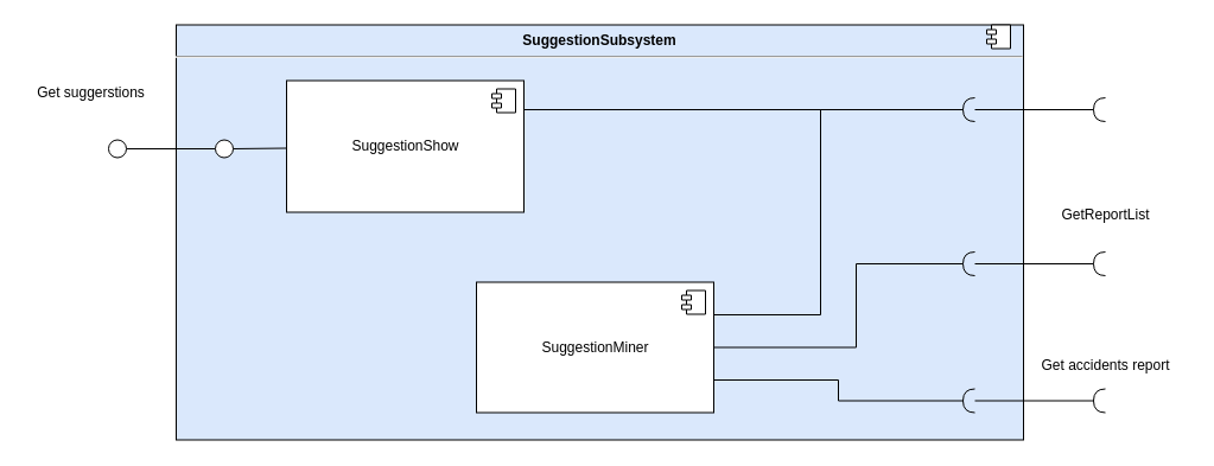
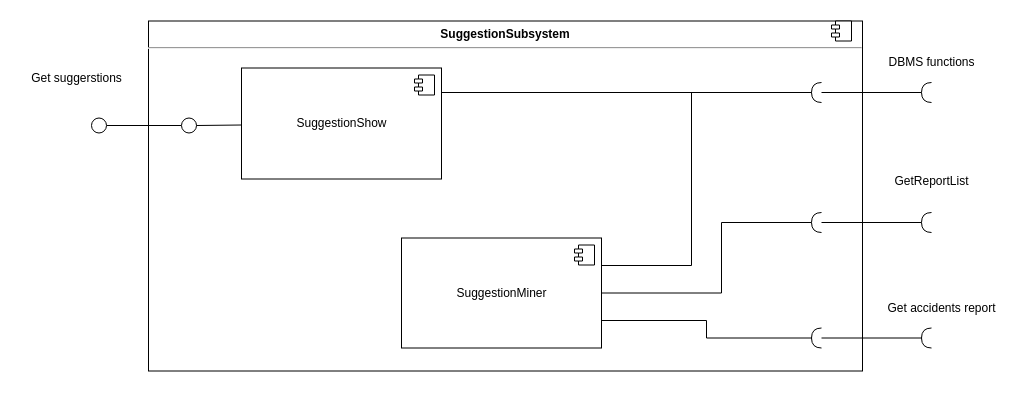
  <mxCell id="0" />
  <mxCell id="1" parent="0" />
- <mxCell id="2" value="&lt;p style=&quot;margin: 0px ; margin-top: 6px ; text-align: center&quot;&gt;&lt;b&gt;SuggestionSubsystem&lt;/b&gt;&lt;/p&gt;&lt;hr&gt;&lt;p style=&quot;margin: 0px ; margin-left: 8px&quot;&gt;&lt;br&gt;&lt;/p&gt;" style="align=left;overflow=fill;html=1;fillColor=#dae8fc;" parent="1" vertex="1"><mxGeometry x="148" y="20.5" width="714" height="350" as="geometry" /></mxCell>
+ <mxCell id="2" value="&lt;p style=&quot;margin: 0px ; margin-top: 6px ; text-align: center&quot;&gt;&lt;b&gt;SuggestionSubsystem&lt;/b&gt;&lt;/p&gt;&lt;hr&gt;&lt;p style=&quot;margin: 0px ; margin-left: 8px&quot;&gt;&lt;br&gt;&lt;/p&gt;" style="align=left;overflow=fill;html=1;" parent="1" vertex="1"><mxGeometry x="148" y="20.5" width="714" height="350" as="geometry" /></mxCell>
  <mxCell id="3" value="SuggestionShow" style="html=1;" parent="1" vertex="1"><mxGeometry x="241" y="67.5" width="200" height="111" as="geometry" /></mxCell>
  <mxCell id="4" value="" style="shape=component;jettyWidth=8;jettyHeight=4;" parent="3" vertex="1"><mxGeometry x="1" width="20" height="20" relative="1" as="geometry"><mxPoint x="-27" y="7" as="offset" /></mxGeometry></mxCell>
  <mxCell id="5" style="edgeStyle=orthogonalEdgeStyle;rounded=0;orthogonalLoop=1;jettySize=auto;html=1;exitX=1;exitY=0.5;exitDx=0;exitDy=0;entryX=1;entryY=0.5;entryDx=0;entryDy=0;entryPerimeter=0;endArrow=none;endFill=0;" edge="1" parent="1" source="6" target="26"><mxGeometry relative="1" as="geometry"><Array as="points"><mxPoint x="721" y="293" /><mxPoint x="721" y="222" /></Array></mxGeometry></mxCell>
  <mxCell id="6" value="SuggestionMiner" style="html=1;" parent="1" vertex="1"><mxGeometry x="401" y="237.5" width="200" height="110" as="geometry" /></mxCell>
  <mxCell id="7" value="" style="shape=component;jettyWidth=8;jettyHeight=4;" parent="6" vertex="1"><mxGeometry x="1" width="20" height="20" relative="1" as="geometry"><mxPoint x="-27" y="7" as="offset" /></mxGeometry></mxCell>
  <mxCell id="8" style="edgeStyle=orthogonalEdgeStyle;rounded=0;jumpStyle=arc;jumpSize=10;orthogonalLoop=1;jettySize=auto;html=1;exitX=0;exitY=0.5;exitDx=0;exitDy=0;entryX=1;entryY=0.5;entryDx=0;entryDy=0;endArrow=none;endFill=0;" parent="1" source="9" target="10" edge="1"><mxGeometry relative="1" as="geometry" /></mxCell>
  <mxCell id="9" value="" style="ellipse;whiteSpace=wrap;html=1;aspect=fixed;" parent="1" vertex="1"><mxGeometry y="117.5" width="15" height="15" as="geometry" x="181" /></mxCell>
  <mxCell id="10" value="" style="ellipse;whiteSpace=wrap;html=1;aspect=fixed;" parent="1" vertex="1"><mxGeometry x="91" y="117.5" width="15" height="15" as="geometry" /></mxCell>
  <mxCell id="11" style="edgeStyle=orthogonalEdgeStyle;rounded=0;jumpStyle=arc;jumpSize=10;orthogonalLoop=1;jettySize=auto;html=1;exitX=0;exitY=0.5;exitDx=0;exitDy=0;entryX=1;entryY=0.5;entryDx=0;entryDy=0;endArrow=none;endFill=0;" parent="1" source="3" target="9" edge="1"><mxGeometry relative="1" as="geometry"><Array as="points"><mxPoint x="241" y="124.5" /><mxPoint x="218" y="124.5" /></Array></mxGeometry></mxCell>
  <mxCell id="12" value="Get suggerstions" style="text;html=1;align=center;verticalAlign=middle;resizable=0;points=[];;autosize=1;" parent="1" vertex="1"><mxGeometry x="20.881" y="67.5" width="110" height="20" as="geometry" /></mxCell>
  <mxCell id="13" style="edgeStyle=orthogonalEdgeStyle;rounded=0;jumpStyle=arc;jumpSize=10;orthogonalLoop=1;jettySize=auto;html=1;exitX=0;exitY=0.5;exitDx=0;exitDy=0;exitPerimeter=0;entryX=1;entryY=0.5;entryDx=0;entryDy=0;entryPerimeter=0;endArrow=none;endFill=0;" parent="1" source="14" target="17" edge="1"><mxGeometry relative="1" as="geometry" /></mxCell>
  <mxCell id="14" value="" style="shape=requiredInterface;html=1;verticalLabelPosition=bottom;rotation=-180;" parent="1" vertex="1"><mxGeometry x="811" y="82" width="10" height="20" as="geometry" /></mxCell>
  <mxCell id="15" style="edgeStyle=orthogonalEdgeStyle;rounded=0;jumpStyle=arc;jumpSize=10;orthogonalLoop=1;jettySize=auto;html=1;exitX=0;exitY=0.5;exitDx=0;exitDy=0;exitPerimeter=0;entryX=1;entryY=0.5;entryDx=0;entryDy=0;entryPerimeter=0;endArrow=none;endFill=0;" parent="1" source="16" target="18" edge="1"><mxGeometry relative="1" as="geometry" /></mxCell>
  <mxCell id="16" value="" style="shape=requiredInterface;html=1;verticalLabelPosition=bottom;rotation=-180;" parent="1" vertex="1"><mxGeometry x="811" y="327.5" width="10" height="20" as="geometry" /></mxCell>
  <mxCell id="17" value="" style="shape=requiredInterface;html=1;verticalLabelPosition=bottom;rotation=-180;" parent="1" vertex="1"><mxGeometry x="921" y="82" width="10" height="20" as="geometry" /></mxCell>
  <mxCell id="18" value="" style="shape=requiredInterface;html=1;verticalLabelPosition=bottom;rotation=-180;" parent="1" vertex="1"><mxGeometry x="921" y="327.5" width="10" height="20" as="geometry" /></mxCell>
  <mxCell id="19" style="edgeStyle=orthogonalEdgeStyle;rounded=0;jumpStyle=arc;jumpSize=10;orthogonalLoop=1;jettySize=auto;html=1;exitX=1;exitY=0.75;exitDx=0;exitDy=0;entryX=1;entryY=0.5;entryDx=0;entryDy=0;entryPerimeter=0;endArrow=none;endFill=0;" parent="1" source="6" target="16" edge="1"><mxGeometry relative="1" as="geometry" /></mxCell>
  <mxCell id="20" style="edgeStyle=orthogonalEdgeStyle;rounded=0;jumpStyle=arc;jumpSize=10;orthogonalLoop=1;jettySize=auto;html=1;exitX=1;exitY=0.25;exitDx=0;exitDy=0;entryX=1;entryY=0.5;entryDx=0;entryDy=0;entryPerimeter=0;endArrow=none;endFill=0;" parent="1" source="6" target="14" edge="1"><mxGeometry relative="1" as="geometry"><Array as="points"><mxPoint x="691" y="265" /><mxPoint x="691" y="92" /></Array></mxGeometry></mxCell>
  <mxCell id="21" style="edgeStyle=orthogonalEdgeStyle;rounded=0;jumpStyle=arc;jumpSize=10;orthogonalLoop=1;jettySize=auto;html=1;exitX=1;exitY=0.25;exitDx=0;exitDy=0;entryX=1;entryY=0.5;entryDx=0;entryDy=0;entryPerimeter=0;endArrow=none;endFill=0;" parent="1" source="3" target="14" edge="1"><mxGeometry relative="1" as="geometry"><Array as="points"><mxPoint x="441" y="92" /></Array></mxGeometry></mxCell>
- <mxCell id="23" value="Get accidents report" style="text;html=1;align=center;verticalAlign=middle;resizable=0;points=[];;autosize=1;" parent="1" vertex="1"><mxGeometry x="871" y="297.5" width="120" height="20" as="geometry" /></mxCell>
+ <mxCell id="22" value="DBMS functions" style="text;html=1;align=center;verticalAlign=middle;resizable=0;points=[];;autosize=1;" parent="1" vertex="1"><mxGeometry x="881" y="52" width="100" height="20" as="geometry" /></mxCell>
+ <mxCell id="23" value="Get accidents report" style="text;html=1;align=center;verticalAlign=middle;resizable=0;points=[];;autosize=1;" parent="1" vertex="1"><mxGeometry x="881" y="297.5" width="120" height="20" as="geometry" /></mxCell>
  <mxCell id="24" value="" style="shape=component;jettyWidth=8;jettyHeight=4;" parent="1" vertex="1"><mxGeometry x="831" y="20.5" width="20" height="20" as="geometry"><mxPoint x="-24" y="4" as="offset" /></mxGeometry></mxCell>
  <mxCell id="25" style="edgeStyle=orthogonalEdgeStyle;rounded=0;jumpStyle=arc;jumpSize=10;orthogonalLoop=1;jettySize=auto;html=1;exitX=0;exitY=0.5;exitDx=0;exitDy=0;exitPerimeter=0;entryX=1;entryY=0.5;entryDx=0;entryDy=0;entryPerimeter=0;endArrow=none;endFill=0;" edge="1" parent="1" source="26" target="27"><mxGeometry relative="1" as="geometry" /></mxCell>
  <mxCell id="26" value="" style="shape=requiredInterface;html=1;verticalLabelPosition=bottom;rotation=-180;" vertex="1" parent="1"><mxGeometry x="811" y="212" width="10" height="20" as="geometry" /></mxCell>
  <mxCell id="27" value="" style="shape=requiredInterface;html=1;verticalLabelPosition=bottom;rotation=-180;" vertex="1" parent="1"><mxGeometry x="921" y="212" width="10" height="20" as="geometry" /></mxCell>
  <mxCell id="28" value="GetReportList" style="text;html=1;align=center;verticalAlign=middle;resizable=0;points=[];;autosize=1;" vertex="1" parent="1"><mxGeometry x="886" y="170.5" width="90" height="20" as="geometry" /></mxCell>
